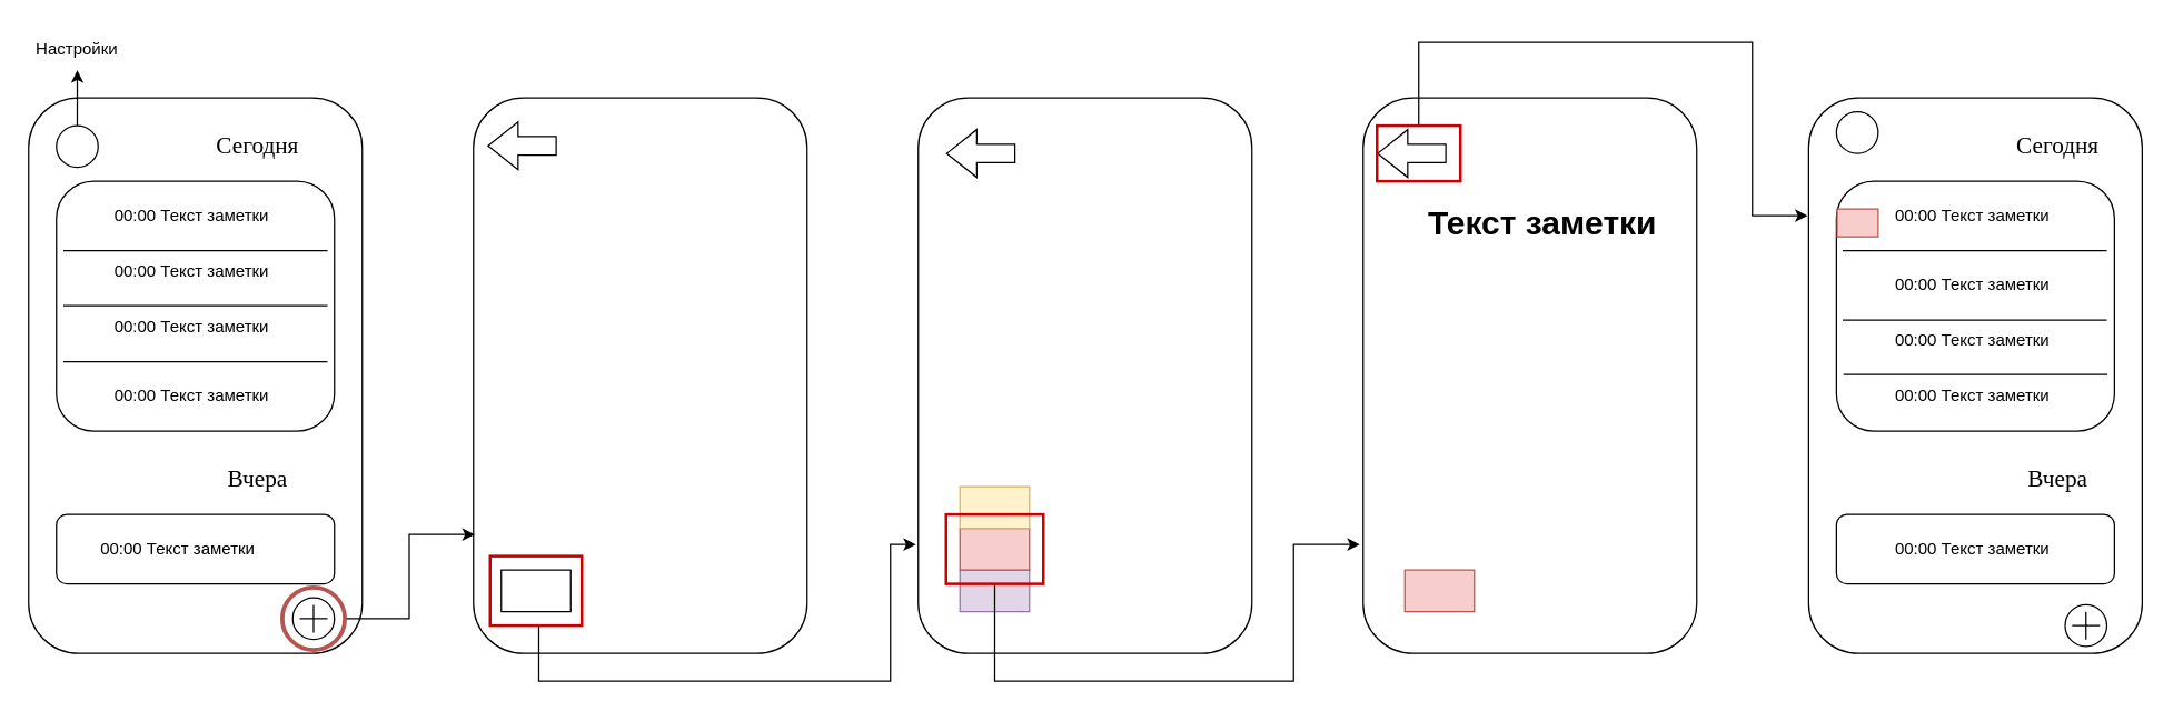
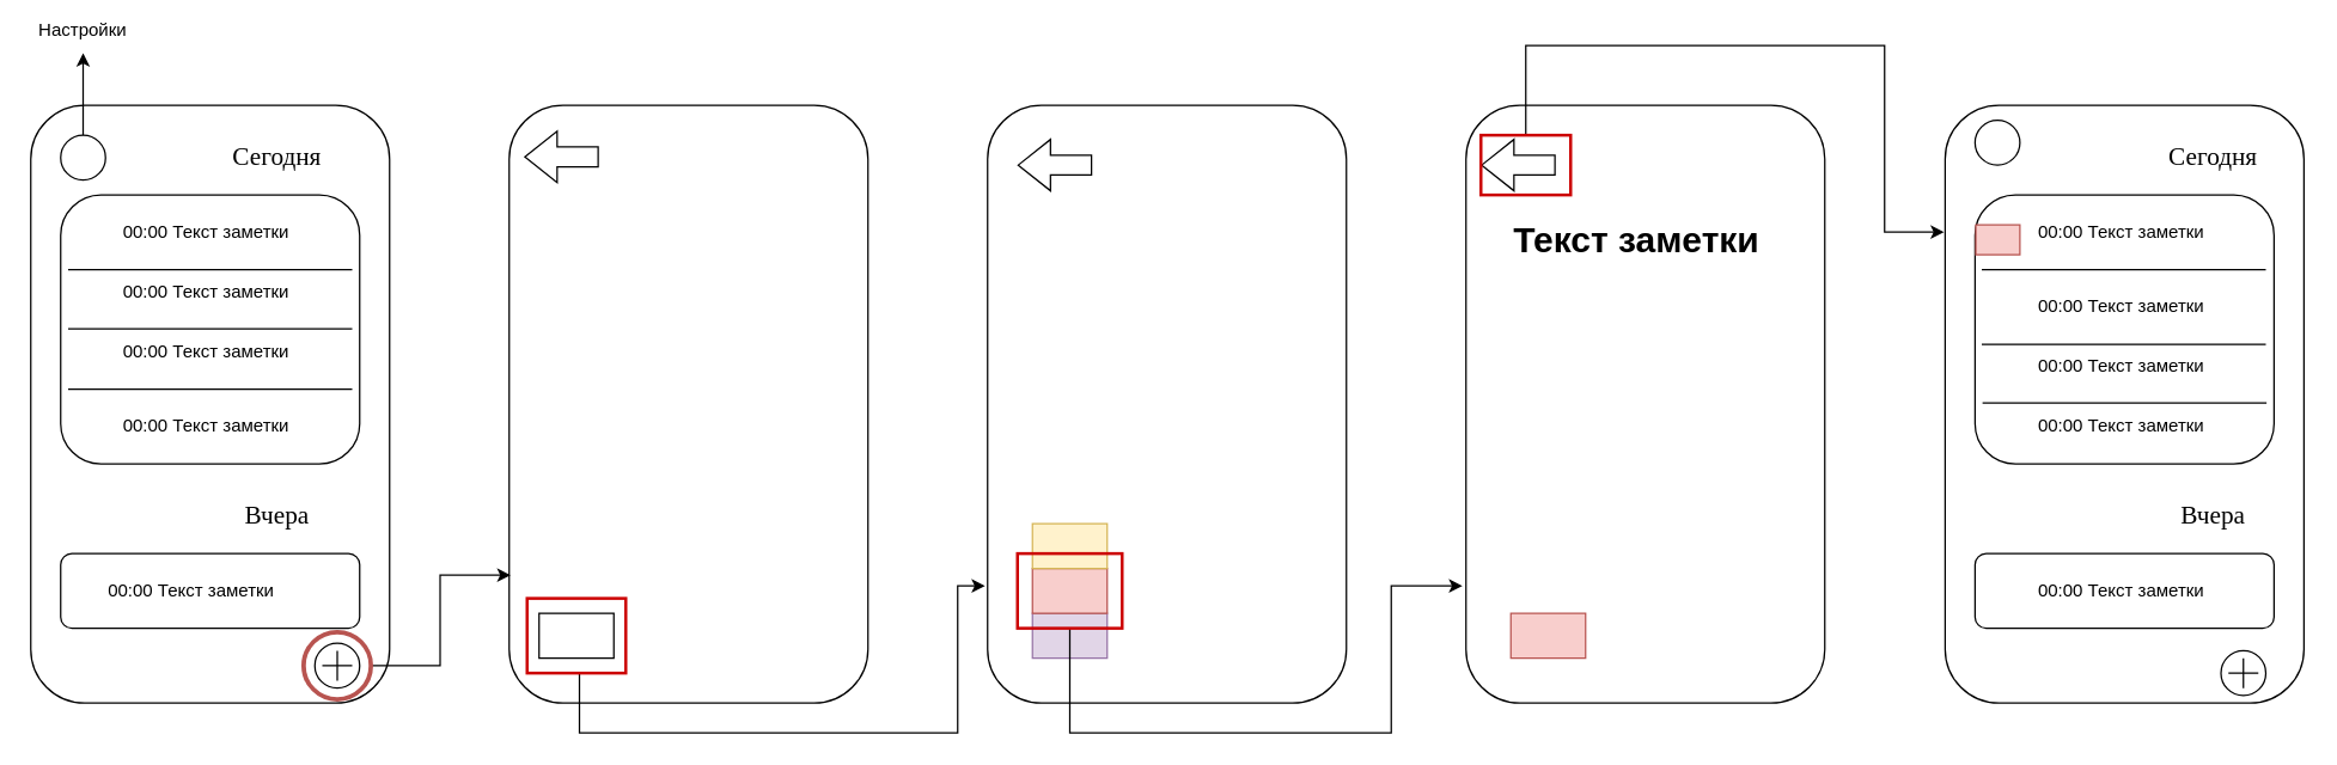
  <mxCell id="0" />
  <mxCell id="1" parent="0" />
  <mxCell id="2" value="" style="rounded=1;whiteSpace=wrap;html=1;" vertex="1" parent="1"><mxGeometry x="20" y="70" width="240" height="400" as="geometry" /></mxCell>
  <mxCell id="3" value="" style="rounded=1;whiteSpace=wrap;html=1;" vertex="1" parent="1"><mxGeometry x="340" y="70" width="240" height="400" as="geometry" /></mxCell>
  <mxCell id="4" value="" style="rounded=1;whiteSpace=wrap;html=1;" vertex="1" parent="1"><mxGeometry x="660" y="70" width="240" height="400" as="geometry" /></mxCell>
  <mxCell id="5" value="" style="rounded=1;whiteSpace=wrap;html=1;" vertex="1" parent="1"><mxGeometry x="980" y="70" width="240" height="400" as="geometry" /></mxCell>
  <mxCell id="6" value="" style="rounded=1;whiteSpace=wrap;html=1;" vertex="1" parent="1"><mxGeometry x="1300.5" y="70" width="240" height="400" as="geometry" /></mxCell>
  <mxCell id="7" value="" style="rounded=1;whiteSpace=wrap;html=1;" vertex="1" parent="1"><mxGeometry x="40" y="130" width="200" height="180" as="geometry" /></mxCell>
  <mxCell id="8" value="" style="rounded=1;whiteSpace=wrap;html=1;" vertex="1" parent="1"><mxGeometry x="1320.5" y="130" width="200" height="180" as="geometry" /></mxCell>
  <mxCell id="9" value="" style="rounded=1;whiteSpace=wrap;html=1;" vertex="1" parent="1"><mxGeometry x="40" y="370" width="200" height="50" as="geometry" /></mxCell>
  <mxCell id="10" value="" style="rounded=1;whiteSpace=wrap;html=1;" vertex="1" parent="1"><mxGeometry x="1320.5" y="370" width="200" height="50" as="geometry" /></mxCell>
  <mxCell id="11" value="" style="ellipse;whiteSpace=wrap;html=1;aspect=fixed;" vertex="1" parent="1"><mxGeometry x="210" y="430" width="30" height="30" as="geometry" /></mxCell>
  <mxCell id="12" value="" style="edgeStyle=orthogonalEdgeStyle;rounded=0;orthogonalLoop=1;jettySize=auto;html=1;" edge="1" parent="1" source="13" target="47"><mxGeometry relative="1" as="geometry" /></mxCell>
  <mxCell id="13" value="" style="ellipse;whiteSpace=wrap;html=1;aspect=fixed;" vertex="1" parent="1"><mxGeometry x="40" y="90" width="30" height="30" as="geometry" /></mxCell>
  <mxCell id="14" value="" style="ellipse;whiteSpace=wrap;html=1;aspect=fixed;" vertex="1" parent="1"><mxGeometry x="1320.5" y="80" width="30" height="30" as="geometry" /></mxCell>
  <mxCell id="15" value="" style="ellipse;whiteSpace=wrap;html=1;aspect=fixed;" vertex="1" parent="1"><mxGeometry x="1485" y="435" width="30" height="30" as="geometry" /></mxCell>
  <mxCell id="16" value="" style="shape=cross;whiteSpace=wrap;html=1;size=0;" vertex="1" parent="1"><mxGeometry x="215" y="435" width="20" height="20" as="geometry" /></mxCell>
  <mxCell id="17" value="" style="shape=cross;whiteSpace=wrap;html=1;size=0;" vertex="1" parent="1"><mxGeometry x="1490" y="440" width="20" height="20" as="geometry" /></mxCell>
  <mxCell id="18" value="&lt;font style=&quot;font-size: 17px;&quot; face=&quot;Tahoma&quot;&gt;Сегодня&lt;/font&gt;" style="text;html=1;align=center;verticalAlign=middle;whiteSpace=wrap;rounded=0;" vertex="1" parent="1"><mxGeometry x="155" y="90" width="60" height="30" as="geometry" /></mxCell>
  <mxCell id="19" value="&lt;font style=&quot;font-size: 17px;&quot; face=&quot;Tahoma&quot;&gt;Вчера&lt;/font&gt;" style="text;html=1;align=center;verticalAlign=middle;whiteSpace=wrap;rounded=0;" vertex="1" parent="1"><mxGeometry x="155" y="330" width="60" height="30" as="geometry" /></mxCell>
  <mxCell id="20" value="&lt;font style=&quot;font-size: 17px;&quot; face=&quot;Tahoma&quot;&gt;Сегодня&lt;/font&gt;" style="text;html=1;align=center;verticalAlign=middle;whiteSpace=wrap;rounded=0;" vertex="1" parent="1"><mxGeometry x="1450" y="90" width="60" height="30" as="geometry" /></mxCell>
  <mxCell id="21" value="&lt;font style=&quot;font-size: 17px;&quot; face=&quot;Tahoma&quot;&gt;Вчера&lt;/font&gt;" style="text;html=1;align=center;verticalAlign=middle;whiteSpace=wrap;rounded=0;" vertex="1" parent="1"><mxGeometry x="1450" y="330" width="60" height="30" as="geometry" /></mxCell>
  <mxCell id="22" value="" style="endArrow=none;html=1;rounded=0;entryX=0.95;entryY=0.389;entryDx=0;entryDy=0;entryPerimeter=0;" edge="1" parent="1"><mxGeometry width="50" height="50" relative="1" as="geometry"><mxPoint x="45" y="180" as="sourcePoint" /><mxPoint x="235" y="180.02" as="targetPoint" /></mxGeometry></mxCell>
  <mxCell id="23" value="" style="endArrow=none;html=1;rounded=0;entryX=0.95;entryY=0.389;entryDx=0;entryDy=0;entryPerimeter=0;" edge="1" parent="1"><mxGeometry width="50" height="50" relative="1" as="geometry"><mxPoint x="45" y="219.58" as="sourcePoint" /><mxPoint x="235" y="219.6" as="targetPoint" /></mxGeometry></mxCell>
  <mxCell id="24" value="" style="endArrow=none;html=1;rounded=0;entryX=0.95;entryY=0.389;entryDx=0;entryDy=0;entryPerimeter=0;" edge="1" parent="1"><mxGeometry width="50" height="50" relative="1" as="geometry"><mxPoint x="45" y="260" as="sourcePoint" /><mxPoint x="235" y="260.02" as="targetPoint" /></mxGeometry></mxCell>
  <mxCell id="25" value="" style="endArrow=none;html=1;rounded=0;entryX=0.95;entryY=0.389;entryDx=0;entryDy=0;entryPerimeter=0;" edge="1" parent="1"><mxGeometry width="50" height="50" relative="1" as="geometry"><mxPoint x="1325" y="180" as="sourcePoint" /><mxPoint x="1515" y="180.02" as="targetPoint" /></mxGeometry></mxCell>
  <mxCell id="26" value="" style="endArrow=none;html=1;rounded=0;entryX=0.95;entryY=0.389;entryDx=0;entryDy=0;entryPerimeter=0;" edge="1" parent="1"><mxGeometry width="50" height="50" relative="1" as="geometry"><mxPoint x="1325" y="230" as="sourcePoint" /><mxPoint x="1515" y="230.02" as="targetPoint" /></mxGeometry></mxCell>
  <mxCell id="27" value="" style="endArrow=none;html=1;rounded=0;entryX=0.95;entryY=0.389;entryDx=0;entryDy=0;entryPerimeter=0;" edge="1" parent="1"><mxGeometry width="50" height="50" relative="1" as="geometry"><mxPoint x="1325.5" y="269.17" as="sourcePoint" /><mxPoint x="1515.5" y="269.19" as="targetPoint" /></mxGeometry></mxCell>
  <mxCell id="28" value="&lt;h1 style=&quot;margin-top: 0px;&quot;&gt;&lt;span style=&quot;background-color: initial; font-size: 12px; font-weight: normal;&quot;&gt;00:00 Текст заметки&lt;/span&gt;&lt;br&gt;&lt;/h1&gt;" style="text;html=1;whiteSpace=wrap;overflow=hidden;rounded=0;" vertex="1" parent="1"><mxGeometry x="80" y="130" width="180" height="40" as="geometry" /></mxCell>
  <mxCell id="29" value="&lt;h1 style=&quot;margin-top: 0px;&quot;&gt;&lt;span style=&quot;background-color: initial; font-size: 12px; font-weight: normal;&quot;&gt;00:00 Текст заметки&lt;/span&gt;&lt;br&gt;&lt;/h1&gt;" style="text;html=1;whiteSpace=wrap;overflow=hidden;rounded=0;" vertex="1" parent="1"><mxGeometry x="80" y="170" width="180" height="40" as="geometry" /></mxCell>
  <mxCell id="30" value="&lt;h1 style=&quot;margin-top: 0px;&quot;&gt;&lt;span style=&quot;background-color: initial; font-size: 12px; font-weight: normal;&quot;&gt;00:00 Текст заметки&lt;/span&gt;&lt;br&gt;&lt;/h1&gt;" style="text;html=1;whiteSpace=wrap;overflow=hidden;rounded=0;" vertex="1" parent="1"><mxGeometry x="80" y="210" width="180" height="40" as="geometry" /></mxCell>
  <mxCell id="31" value="&lt;h1 style=&quot;margin-top: 0px;&quot;&gt;&lt;span style=&quot;background-color: initial; font-size: 12px; font-weight: normal;&quot;&gt;00:00 Текст заметки&lt;/span&gt;&lt;br&gt;&lt;/h1&gt;" style="text;html=1;whiteSpace=wrap;overflow=hidden;rounded=0;" vertex="1" parent="1"><mxGeometry x="80" y="260" width="180" height="40" as="geometry" /></mxCell>
  <mxCell id="32" value="&lt;h1 style=&quot;margin-top: 0px;&quot;&gt;&lt;span style=&quot;background-color: initial; font-size: 12px; font-weight: normal;&quot;&gt;00:00 Текст заметки&lt;/span&gt;&lt;br&gt;&lt;/h1&gt;" style="text;html=1;whiteSpace=wrap;overflow=hidden;rounded=0;" vertex="1" parent="1"><mxGeometry x="1360.5" y="130" width="180" height="40" as="geometry" /></mxCell>
  <mxCell id="33" value="&lt;h1 style=&quot;margin-top: 0px;&quot;&gt;&lt;span style=&quot;background-color: initial; font-size: 12px; font-weight: normal;&quot;&gt;00:00 Текст заметки&lt;/span&gt;&lt;br&gt;&lt;/h1&gt;" style="text;html=1;whiteSpace=wrap;overflow=hidden;rounded=0;" vertex="1" parent="1"><mxGeometry x="1360.5" y="180" width="180" height="40" as="geometry" /></mxCell>
  <mxCell id="34" value="&lt;h1 style=&quot;margin-top: 0px;&quot;&gt;&lt;span style=&quot;background-color: initial; font-size: 12px; font-weight: normal;&quot;&gt;00:00 Текст заметки&lt;/span&gt;&lt;br&gt;&lt;/h1&gt;" style="text;html=1;whiteSpace=wrap;overflow=hidden;rounded=0;" vertex="1" parent="1"><mxGeometry x="1360.5" y="370" width="180" height="40" as="geometry" /></mxCell>
  <mxCell id="35" value="&lt;h1 style=&quot;margin-top: 0px;&quot;&gt;&lt;span style=&quot;background-color: initial; font-size: 12px; font-weight: normal;&quot;&gt;00:00 Текст заметки&lt;/span&gt;&lt;br&gt;&lt;/h1&gt;" style="text;html=1;whiteSpace=wrap;overflow=hidden;rounded=0;" vertex="1" parent="1"><mxGeometry x="1360.5" y="220" width="180" height="40" as="geometry" /></mxCell>
  <mxCell id="36" value="&lt;h1 style=&quot;margin-top: 0px;&quot;&gt;&lt;span style=&quot;background-color: initial; font-size: 12px; font-weight: normal;&quot;&gt;00:00 Текст заметки&lt;/span&gt;&lt;br&gt;&lt;/h1&gt;" style="text;html=1;whiteSpace=wrap;overflow=hidden;rounded=0;" vertex="1" parent="1"><mxGeometry x="1360.5" y="260" width="180" height="40" as="geometry" /></mxCell>
  <mxCell id="37" value="&lt;h1 style=&quot;margin-top: 0px;&quot;&gt;&lt;span style=&quot;background-color: initial; font-size: 12px; font-weight: normal;&quot;&gt;00:00 Текст заметки&lt;/span&gt;&lt;br&gt;&lt;/h1&gt;" style="text;html=1;whiteSpace=wrap;overflow=hidden;rounded=0;" vertex="1" parent="1"><mxGeometry x="70" y="370" width="180" height="40" as="geometry" /></mxCell>
  <mxCell id="38" value="" style="shape=flexArrow;endArrow=classic;html=1;rounded=0;width=13.333;endSize=6.856;" edge="1" parent="1"><mxGeometry width="50" height="50" relative="1" as="geometry"><mxPoint x="400" y="104.44" as="sourcePoint" /><mxPoint x="350" y="104.44" as="targetPoint" /></mxGeometry></mxCell>
  <mxCell id="39" value="" style="shape=flexArrow;endArrow=classic;html=1;rounded=0;width=13.333;endSize=6.856;" edge="1" parent="1"><mxGeometry width="50" height="50" relative="1" as="geometry"><mxPoint x="730" y="110" as="sourcePoint" /><mxPoint x="680" y="110" as="targetPoint" /></mxGeometry></mxCell>
  <mxCell id="40" value="" style="shape=flexArrow;endArrow=classic;html=1;rounded=0;width=13.333;endSize=6.856;" edge="1" parent="1"><mxGeometry width="50" height="50" relative="1" as="geometry"><mxPoint x="1040" y="110" as="sourcePoint" /><mxPoint x="990" y="110" as="targetPoint" /></mxGeometry></mxCell>
  <mxCell id="41" value="" style="verticalLabelPosition=bottom;verticalAlign=top;html=1;shape=mxgraph.basic.rect;fillColor2=none;strokeWidth=1;size=0;indent=5;" vertex="1" parent="1"><mxGeometry x="360" y="410" width="50" height="30" as="geometry" /></mxCell>
  <mxCell id="42" value="" style="verticalLabelPosition=bottom;verticalAlign=top;html=1;shape=mxgraph.basic.rect;fillColor2=none;strokeWidth=1;size=0;indent=5;fillColor=#f8cecc;strokeColor=#b85450;" vertex="1" parent="1"><mxGeometry x="1010" y="410" width="50" height="30" as="geometry" /></mxCell>
  <mxCell id="43" value="" style="verticalLabelPosition=bottom;verticalAlign=top;html=1;shape=mxgraph.basic.rect;fillColor2=none;strokeWidth=1;size=0;indent=5;fillColor=#f8cecc;strokeColor=#b85450;" vertex="1" parent="1"><mxGeometry x="1321" y="150" width="29.5" height="20" as="geometry" /></mxCell>
- <mxCell id="44" value="&lt;h1 style=&quot;margin-top: 0px;&quot;&gt;Текст заметки&lt;/h1&gt;" style="text;html=1;whiteSpace=wrap;overflow=hidden;rounded=0;" vertex="1" parent="1"><mxGeometry x="1025" y="140" width="180" height="120" as="geometry" /></mxCell>
+ <mxCell id="44" value="&lt;h1 style=&quot;margin-top: 0px;&quot;&gt;Текст заметки&lt;/h1&gt;" style="text;html=1;whiteSpace=wrap;overflow=hidden;rounded=0;" vertex="1" parent="1"><mxGeometry x="1010" y="140" width="180" height="120" as="geometry" /></mxCell>
  <mxCell id="45" value="" style="edgeStyle=orthogonalEdgeStyle;rounded=0;orthogonalLoop=1;jettySize=auto;html=1;entryX=0.004;entryY=0.786;entryDx=0;entryDy=0;entryPerimeter=0;" edge="1" parent="1" source="46" target="3"><mxGeometry relative="1" as="geometry" /></mxCell>
  <mxCell id="46" value="" style="ellipse;whiteSpace=wrap;html=1;aspect=fixed;fillColor=none;strokeColor=#b85450;strokeWidth=3;" vertex="1" parent="1"><mxGeometry x="202.5" y="422.5" width="45" height="45" as="geometry" /></mxCell>
- <mxCell id="47" value="Настройки" style="text;html=1;align=center;verticalAlign=middle;whiteSpace=wrap;rounded=0;" vertex="1" parent="1"><mxGeometry x="25" y="20" width="60" height="30" as="geometry" /></mxCell>
+ <mxCell id="47" value="Настройки" style="text;html=1;align=center;verticalAlign=middle;whiteSpace=wrap;rounded=0;" vertex="1" parent="1"><mxGeometry x="25" y="5" width="60" height="30" as="geometry" /></mxCell>
  <mxCell id="48" value="" style="edgeStyle=orthogonalEdgeStyle;rounded=0;orthogonalLoop=1;jettySize=auto;html=1;entryX=-0.007;entryY=0.804;entryDx=0;entryDy=0;entryPerimeter=0;" edge="1" parent="1" source="49" target="4"><mxGeometry relative="1" as="geometry"><Array as="points"><mxPoint x="387" y="490" /><mxPoint x="640" y="490" /><mxPoint x="640" y="392" /></Array></mxGeometry></mxCell>
  <mxCell id="49" value="" style="rounded=0;whiteSpace=wrap;html=1;fillColor=none;strokeColor=#CC0000;strokeWidth=2;" vertex="1" parent="1"><mxGeometry x="352" y="400" width="66" height="50" as="geometry" /></mxCell>
  <mxCell id="50" value="" style="verticalLabelPosition=bottom;verticalAlign=top;html=1;shape=mxgraph.basic.rect;fillColor2=none;strokeWidth=1;size=0;indent=5;fillColor=#e1d5e7;strokeColor=#9673a6;" vertex="1" parent="1"><mxGeometry x="690" y="410" width="50" height="30" as="geometry" /></mxCell>
  <mxCell id="51" value="" style="verticalLabelPosition=bottom;verticalAlign=top;html=1;shape=mxgraph.basic.rect;fillColor2=none;strokeWidth=1;size=0;indent=5;fillColor=#f8cecc;strokeColor=#b85450;" vertex="1" parent="1"><mxGeometry x="690" y="380" width="50" height="30" as="geometry" /></mxCell>
  <mxCell id="52" value="" style="verticalLabelPosition=bottom;verticalAlign=top;html=1;shape=mxgraph.basic.rect;fillColor2=none;strokeWidth=1;size=0;indent=5;fillColor=#fff2cc;strokeColor=#d6b656;" vertex="1" parent="1"><mxGeometry x="690" y="350" width="50" height="30" as="geometry" /></mxCell>
  <mxCell id="53" value="" style="edgeStyle=orthogonalEdgeStyle;rounded=0;orthogonalLoop=1;jettySize=auto;html=1;entryX=-0.01;entryY=0.804;entryDx=0;entryDy=0;entryPerimeter=0;" edge="1" parent="1" source="54" target="5"><mxGeometry relative="1" as="geometry"><mxPoint x="830" y="395" as="targetPoint" /><Array as="points"><mxPoint x="715" y="490" /><mxPoint x="930" y="490" /><mxPoint x="930" y="392" /></Array></mxGeometry></mxCell>
  <mxCell id="54" value="" style="rounded=0;whiteSpace=wrap;html=1;fillColor=none;strokeColor=#CC0000;strokeWidth=2;" vertex="1" parent="1"><mxGeometry x="680" y="370" width="70" height="50" as="geometry" /></mxCell>
  <mxCell id="55" value="" style="edgeStyle=orthogonalEdgeStyle;rounded=0;orthogonalLoop=1;jettySize=auto;html=1;entryX=-0.003;entryY=0.212;entryDx=0;entryDy=0;entryPerimeter=0;" edge="1" parent="1" source="56" target="6"><mxGeometry relative="1" as="geometry"><mxPoint x="1020" as="targetPoint" y="-10" /><Array as="points"><mxPoint x="1020" y="30" /><mxPoint x="1260" y="30" /><mxPoint x="1260" y="155" /></Array></mxGeometry></mxCell>
  <mxCell id="56" value="" style="rounded=0;whiteSpace=wrap;html=1;fillColor=none;strokeColor=#CC0000;strokeWidth=2;" vertex="1" parent="1"><mxGeometry x="990" y="90" width="60" height="40" as="geometry" /></mxCell>
